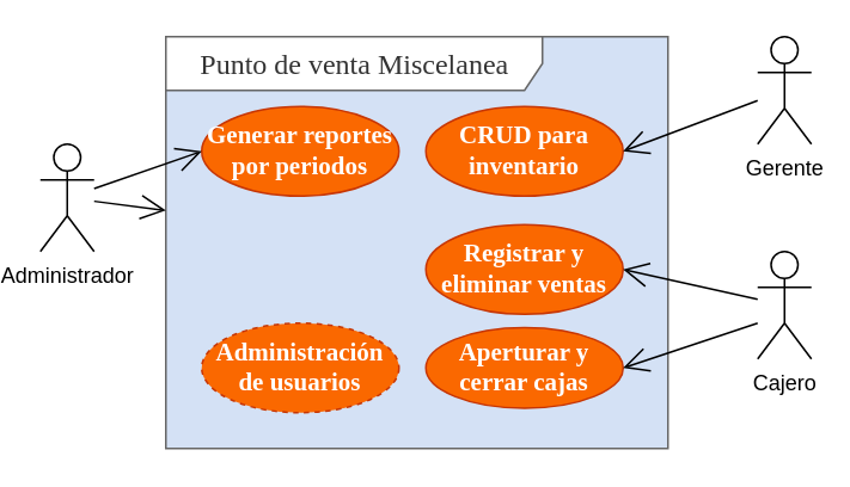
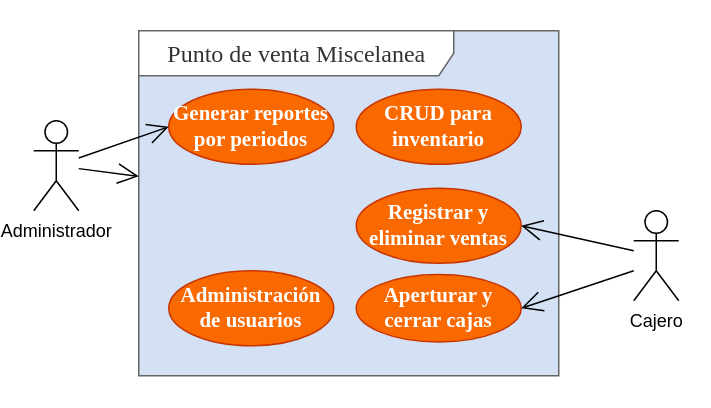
  <mxCell id="0" />
  <mxCell id="1" parent="0" />
  <mxCell id="2" value="Administrador" style="shape=umlActor;verticalLabelPosition=bottom;verticalAlign=top;html=1;" vertex="1" parent="1"><mxGeometry x="20" y="80" width="30" height="60" as="geometry" /></mxCell>
  <mxCell id="3" value="Punto de venta Miscelanea" style="shape=umlFrame;width=210;height=30;strokeColor=#666666;fontColor=#333333;swimlaneFillColor=#D4E1F5;fontFamily=Comic Sans MS;fontSize=16;verticalAlign=middle;align=center;horizontal=1;spacing=2;html=1;" vertex="1" parent="1"><mxGeometry x="90" y="20" width="280" height="230" as="geometry" /></mxCell>
  <mxCell id="4" value="Generar reportes por periodos" style="ellipse;whiteSpace=wrap;html=1;fillColor=#fa6800;strokeColor=#C73500;fontColor=#FFFFFF;labelBorderColor=none;fontStyle=1;fontFamily=Times New Roman;fontSize=14;" vertex="1" parent="1"><mxGeometry x="110" y="59" width="110" height="50" as="geometry" /></mxCell>
- <mxCell id="5" value="Administración de usuarios" style="ellipse;whiteSpace=wrap;html=1;fillColor=#fa6800;strokeColor=#C73500;fontColor=#FFFFFF;labelBorderColor=none;fontStyle=1;fontFamily=Times New Roman;fontSize=14;dashed=1;" vertex="1" parent="1"><mxGeometry x="110" y="180" width="110" height="50" as="geometry" /></mxCell>
+ <mxCell id="5" value="Administración de usuarios" style="ellipse;whiteSpace=wrap;html=1;fillColor=#fa6800;strokeColor=#C73500;fontColor=#FFFFFF;labelBorderColor=none;fontStyle=1;fontFamily=Times New Roman;fontSize=14;" vertex="1" parent="1"><mxGeometry x="110" y="180" width="110" height="50" as="geometry" /></mxCell>
  <mxCell id="6" value="CRUD para inventario" style="ellipse;whiteSpace=wrap;html=1;fillColor=#fa6800;strokeColor=#C73500;fontColor=#FFFFFF;labelBorderColor=none;fontStyle=1;fontFamily=Times New Roman;fontSize=14;" vertex="1" parent="1"><mxGeometry x="235" y="59" width="110" height="50" as="geometry" /></mxCell>
  <mxCell id="7" value="Registrar y eliminar ventas" style="ellipse;whiteSpace=wrap;html=1;fillColor=#fa6800;strokeColor=#C73500;fontColor=#FFFFFF;labelBorderColor=none;fontStyle=1;fontFamily=Times New Roman;fontSize=14;" vertex="1" parent="1"><mxGeometry x="235" y="125" width="110" height="50" as="geometry" /></mxCell>
  <mxCell id="8" value="Aperturar y cerrar cajas" style="ellipse;whiteSpace=wrap;html=1;fillColor=#fa6800;strokeColor=#C73500;fontColor=#FFFFFF;labelBorderColor=none;fontStyle=1;fontFamily=Times New Roman;fontSize=14;" vertex="1" parent="1"><mxGeometry x="235" y="182.5" width="110" height="45" as="geometry" /></mxCell>
  <mxCell id="9" value="Cajero" style="shape=umlActor;verticalLabelPosition=bottom;verticalAlign=top;html=1;" vertex="1" parent="1"><mxGeometry x="420" y="140" width="30" height="60" as="geometry" /></mxCell>
- <mxCell id="10" value="Gerente" style="shape=umlActor;verticalLabelPosition=bottom;verticalAlign=top;html=1;" vertex="1" parent="1"><mxGeometry x="420" y="20" width="30" height="60" as="geometry" /></mxCell>
  <mxCell id="11" value="" style="endArrow=open;endFill=1;endSize=12;html=1;entryX=0;entryY=0.5;entryDx=0;entryDy=0;" edge="1" parent="1" source="2" target="4"><mxGeometry width="160" relative="1" as="geometry"><mxPoint x="80" y="120" as="sourcePoint" /><mxPoint x="330" y="140" as="targetPoint" /></mxGeometry></mxCell>
  <mxCell id="12" value="" style="endArrow=open;endFill=1;endSize=12;html=1;fontFamily=Comic Sans MS;fontSize=16;fontColor=#FFFFFF;" edge="1" parent="1" source="2" target="3"><mxGeometry width="160" relative="1" as="geometry"><mxPoint x="190" y="170" as="sourcePoint" /><mxPoint x="110" y="150" as="targetPoint" /></mxGeometry></mxCell>
- <mxCell id="13" value="" style="endArrow=open;endFill=1;endSize=12;html=1;fontFamily=Comic Sans MS;fontSize=16;fontColor=#FFFFFF;entryX=1;entryY=0.5;entryDx=0;entryDy=0;" edge="1" parent="1" source="10" target="6"><mxGeometry width="160" relative="1" as="geometry"><mxPoint x="410" y="40" as="sourcePoint" /><mxPoint x="350" y="170" as="targetPoint" /></mxGeometry></mxCell>
  <mxCell id="14" value="" style="endArrow=open;endFill=1;endSize=12;html=1;fontFamily=Comic Sans MS;fontSize=16;fontColor=#FFFFFF;entryX=1;entryY=0.5;entryDx=0;entryDy=0;" edge="1" parent="1" target="8"><mxGeometry width="160" relative="1" as="geometry"><mxPoint x="420" y="180" as="sourcePoint" /><mxPoint x="350" y="170" as="targetPoint" /></mxGeometry></mxCell>
  <mxCell id="15" value="" style="endArrow=open;endFill=1;endSize=12;html=1;fontFamily=Comic Sans MS;fontSize=16;fontColor=#FFFFFF;entryX=1;entryY=0.5;entryDx=0;entryDy=0;" edge="1" parent="1" source="9" target="7"><mxGeometry width="160" relative="1" as="geometry"><mxPoint x="190" y="170" as="sourcePoint" /><mxPoint x="350" y="170" as="targetPoint" /></mxGeometry></mxCell>
